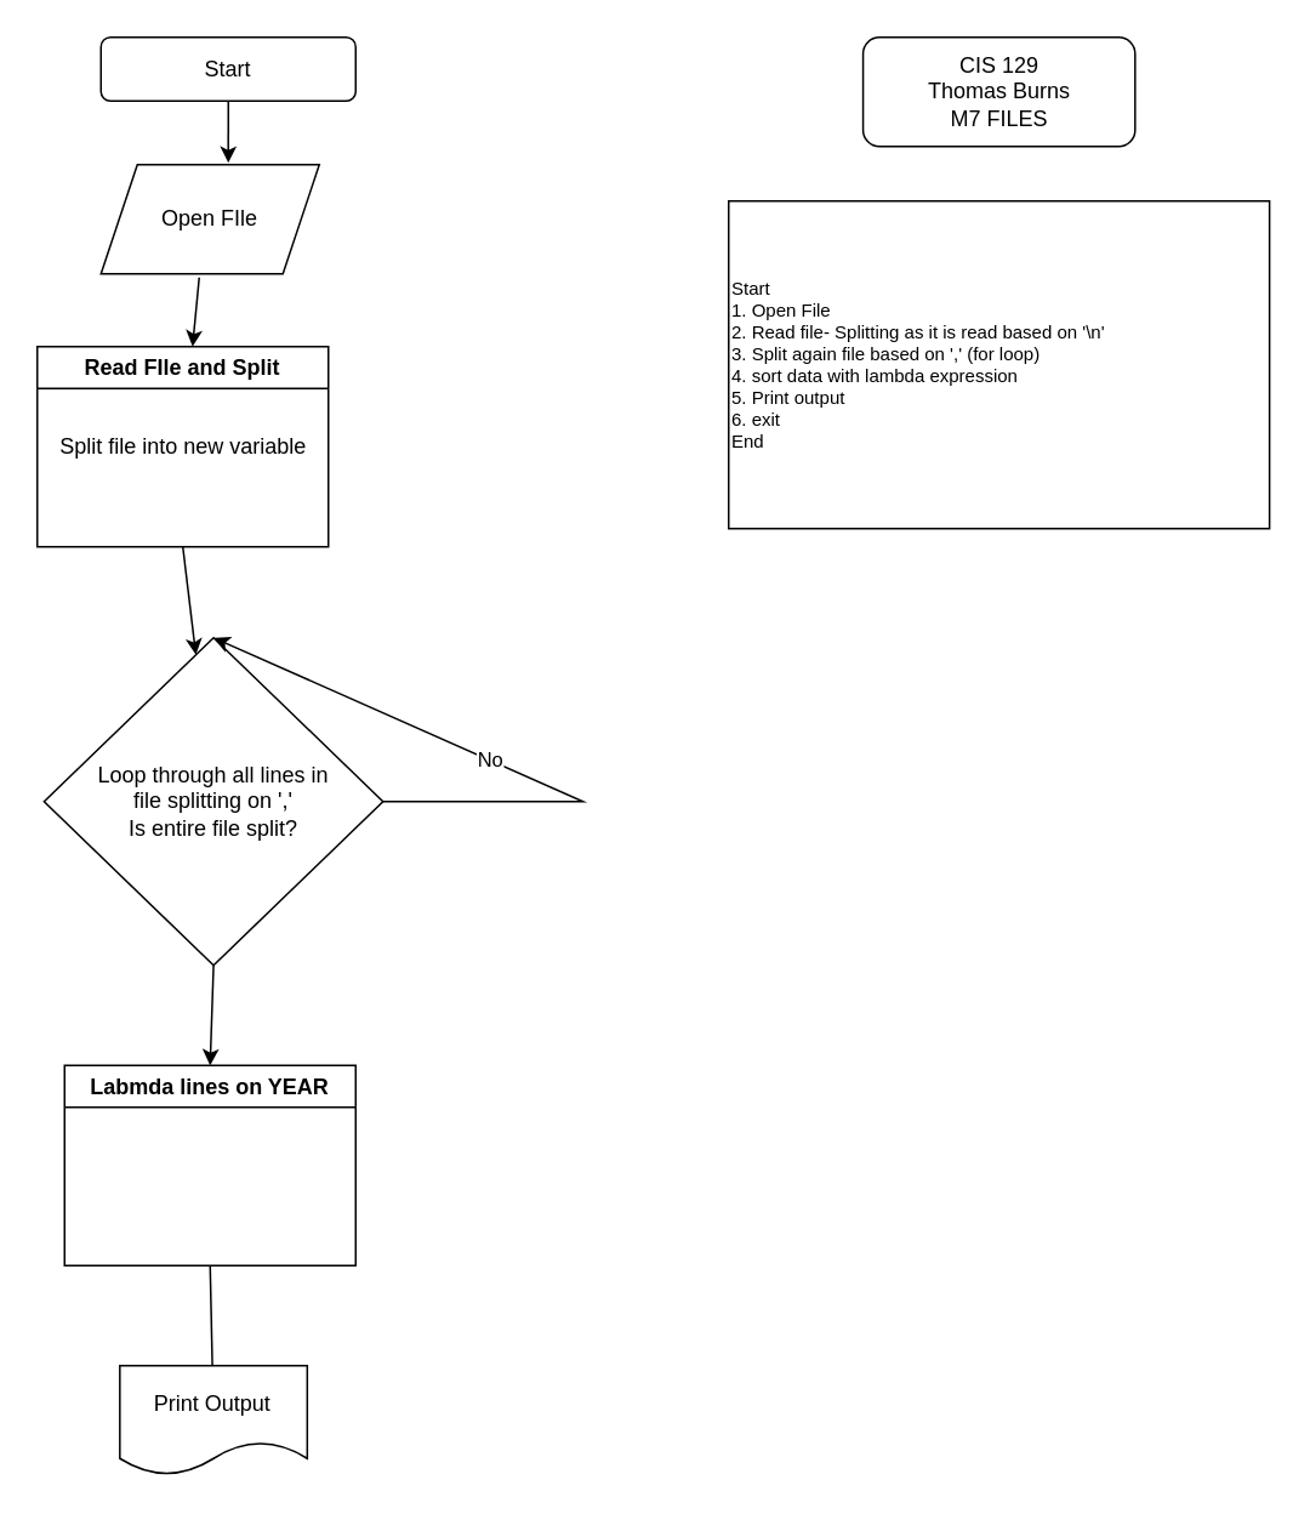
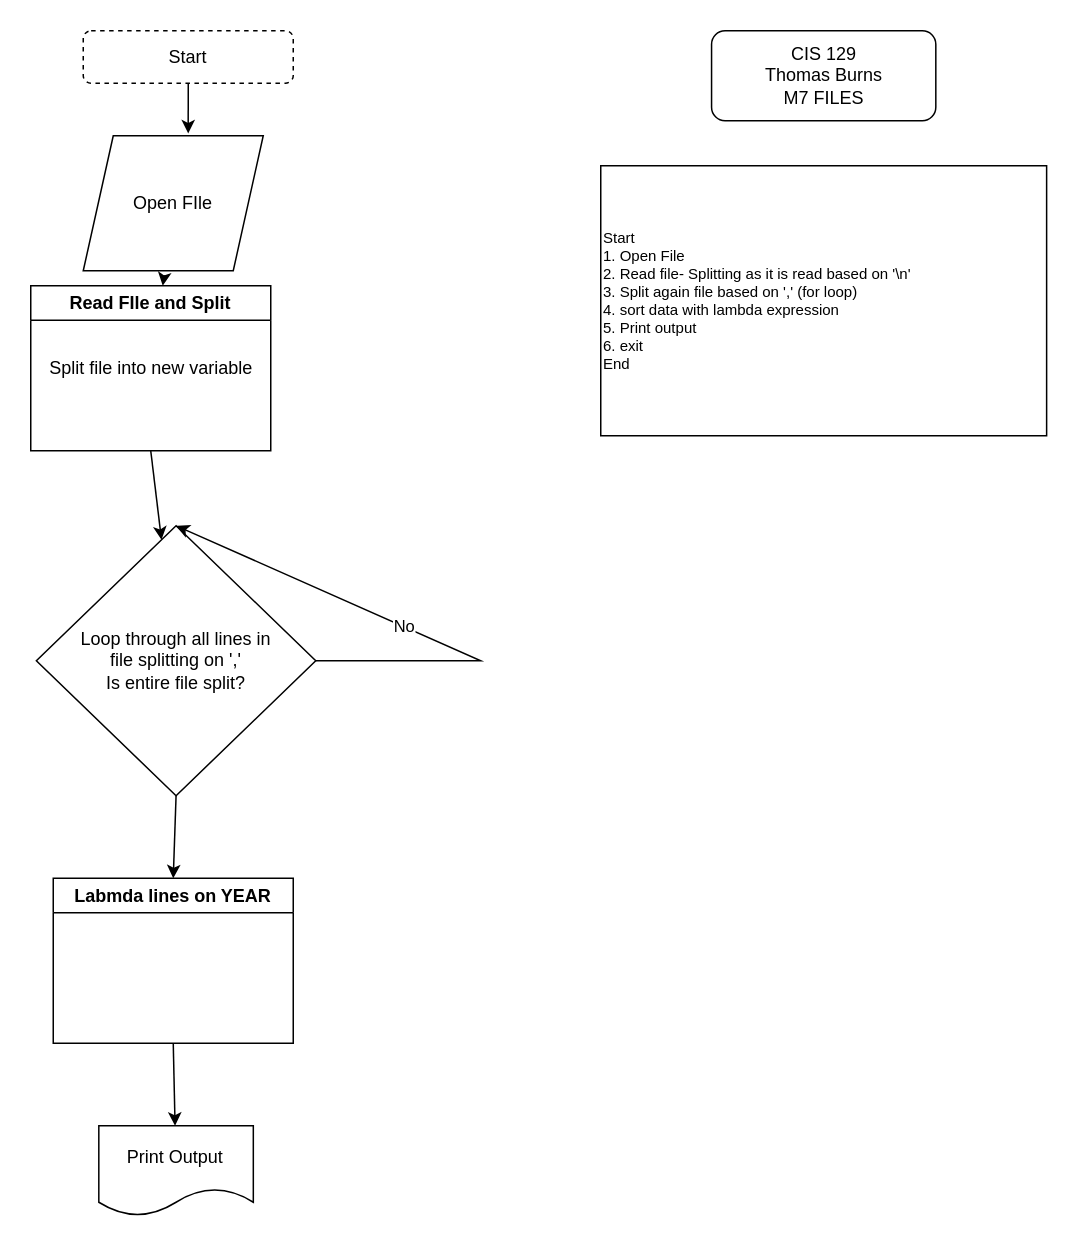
  <mxCell id="0" />
  <mxCell id="1" parent="0" />
- <mxCell id="2" value="Start" style="rounded=1;whiteSpace=wrap;html=1;fontSize=12;glass=0;strokeWidth=1;shadow=0;" parent="1" vertex="1"><mxGeometry x="55" y="20" width="140" height="35" as="geometry" /></mxCell>
+ <mxCell id="2" value="Start" style="rounded=1;whiteSpace=wrap;html=1;fontSize=12;glass=0;strokeWidth=1;shadow=0;dashed=1;" parent="1" vertex="1"><mxGeometry x="55" y="20" width="140" height="35" as="geometry" /></mxCell>
  <mxCell id="3" value="&lt;div style=&quot;border-color: var(--border-color); font-size: 10px;&quot;&gt;&lt;div style=&quot;border-color: var(--border-color);&quot;&gt;Start&lt;/div&gt;&lt;div style=&quot;border-color: var(--border-color);&quot;&gt;1. Open File&lt;/div&gt;&lt;div style=&quot;border-color: var(--border-color);&quot;&gt;2. Read file- Splitting as it is read based on '\n'&lt;/div&gt;&lt;div style=&quot;border-color: var(--border-color);&quot;&gt;3. Split again file based on ',' (for loop)&lt;/div&gt;&lt;div style=&quot;border-color: var(--border-color);&quot;&gt;4. sort data with lambda expression&lt;/div&gt;&lt;div style=&quot;border-color: var(--border-color);&quot;&gt;5. Print output&lt;/div&gt;&lt;div style=&quot;border-color: var(--border-color);&quot;&gt;6. exit&lt;/div&gt;&lt;div style=&quot;border-color: var(--border-color);&quot;&gt;End&lt;/div&gt;&lt;/div&gt;" style="rounded=0;whiteSpace=wrap;html=1;align=left;fontSize=10;" parent="1" vertex="1"><mxGeometry x="400" y="110" width="297.25" height="180" as="geometry" /></mxCell>
  <mxCell id="4" value="CIS 129&lt;br style=&quot;border-color: var(--border-color);&quot;&gt;Thomas Burns&lt;br&gt;M7 FILES" style="whiteSpace=wrap;html=1;rounded=1;" parent="1" vertex="1"><mxGeometry x="473.88" y="20" width="149.5" height="60" as="geometry" /></mxCell>
  <mxCell id="5" value="Print Output" style="shape=document;whiteSpace=wrap;html=1;boundedLbl=1;" parent="1" vertex="1"><mxGeometry x="65.38" y="750" width="103" height="60" as="geometry" /></mxCell>
  <mxCell id="6" value="" style="endArrow=classic;html=1;rounded=0;entryX=0.5;entryY=0;entryDx=0;entryDy=0;exitX=0.5;exitY=1;exitDx=0;exitDy=0;" parent="1" source="12" target="16" edge="1"><mxGeometry width="50" height="50" relative="1" as="geometry"><mxPoint x="970" y="1207.5" as="sourcePoint" /><mxPoint x="536.25" y="720" as="targetPoint" /></mxGeometry></mxCell>
  <mxCell id="7" value="" style="endArrow=classic;html=1;rounded=0;exitX=0.5;exitY=1;exitDx=0;exitDy=0;" parent="1" source="10" target="12" edge="1"><mxGeometry width="50" height="50" relative="1" as="geometry"><mxPoint x="479.5" y="755" as="sourcePoint" /><mxPoint x="260" y="380" as="targetPoint" /></mxGeometry></mxCell>
- <mxCell id="8" value="" style="endArrow=none;html=1;rounded=0;exitX=0.5;exitY=1;exitDx=0;exitDy=0;" parent="1" source="16" target="5" edge="1"><mxGeometry width="50" height="50" relative="1" as="geometry"><mxPoint x="1030" y="970" as="sourcePoint" /><mxPoint x="923.25" y="770" as="targetPoint" /></mxGeometry></mxCell>
- <mxCell id="9" value="Open FIle" style="shape=parallelogram;perimeter=parallelogramPerimeter;whiteSpace=wrap;html=1;fixedSize=1;" vertex="1" parent="1"><mxGeometry x="55" y="90" width="120" height="60" as="geometry" /></mxCell>
+ <mxCell id="8" value="" style="endArrow=classic;html=1;rounded=0;exitX=0.5;exitY=1;exitDx=0;exitDy=0;" parent="1" source="16" target="5" edge="1"><mxGeometry width="50" height="50" relative="1" as="geometry"><mxPoint x="1030" y="970" as="sourcePoint" /><mxPoint x="923.25" y="770" as="targetPoint" /></mxGeometry></mxCell>
+ <mxCell id="9" value="Open FIle" style="shape=parallelogram;perimeter=parallelogramPerimeter;whiteSpace=wrap;html=1;fixedSize=1;" vertex="1" parent="1"><mxGeometry x="55" y="90" width="120" height="90" as="geometry" /></mxCell>
  <mxCell id="10" value="Read FIle and Split" style="swimlane;whiteSpace=wrap;html=1;" vertex="1" parent="1"><mxGeometry x="20" y="190" width="160" height="110" as="geometry" /></mxCell>
  <mxCell id="11" value="Split file into new variable" style="text;html=1;align=center;verticalAlign=middle;resizable=0;points=[];autosize=1;strokeColor=none;fillColor=none;" vertex="1" parent="10"><mxGeometry y="40" width="160" height="30" as="geometry" /></mxCell>
  <mxCell id="12" value="Loop through&amp;nbsp;all lines in &lt;br&gt;file&amp;nbsp;splitting on ','&lt;br&gt;Is entire file split?" style="rhombus;whiteSpace=wrap;html=1;" vertex="1" parent="1"><mxGeometry x="23.75" y="350" width="186.25" height="180" as="geometry" /></mxCell>
  <mxCell id="13" value="" style="endArrow=classic;html=1;rounded=0;exitX=0.45;exitY=1.033;exitDx=0;exitDy=0;exitPerimeter=0;" edge="1" parent="1" source="9" target="10"><mxGeometry width="50" height="50" relative="1" as="geometry"><mxPoint x="110" y="310" as="sourcePoint" /><mxPoint x="111" y="361" as="targetPoint" /></mxGeometry></mxCell>
  <mxCell id="14" value="" style="endArrow=classic;html=1;rounded=0;exitX=0.5;exitY=1;exitDx=0;exitDy=0;entryX=0.583;entryY=-0.017;entryDx=0;entryDy=0;entryPerimeter=0;" edge="1" parent="1" source="2" target="9"><mxGeometry width="50" height="50" relative="1" as="geometry"><mxPoint x="119" y="162" as="sourcePoint" /><mxPoint x="115" y="200" as="targetPoint" /></mxGeometry></mxCell>
  <mxCell id="15" value="No" style="endArrow=classic;html=1;rounded=0;exitX=1;exitY=0.5;exitDx=0;exitDy=0;entryX=0.5;entryY=0;entryDx=0;entryDy=0;" edge="1" parent="1" source="12" target="12"><mxGeometry width="50" height="50" relative="1" as="geometry"><mxPoint x="650" y="410" as="sourcePoint" /><mxPoint x="320" y="370" as="targetPoint" /><Array as="points"><mxPoint x="320" y="440" /></Array></mxGeometry></mxCell>
  <mxCell id="16" value="Labmda lines on YEAR" style="swimlane;whiteSpace=wrap;html=1;" vertex="1" parent="1"><mxGeometry x="35" y="585" width="160" height="110" as="geometry" /></mxCell>
